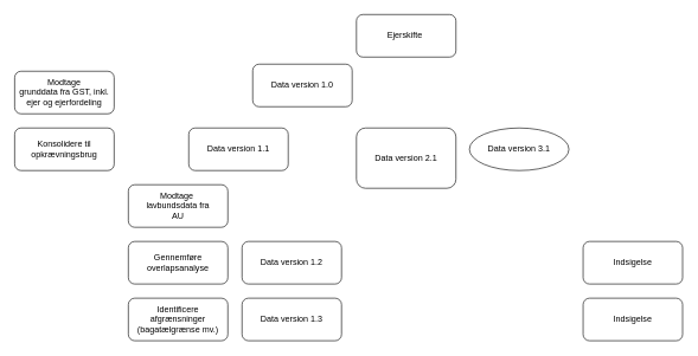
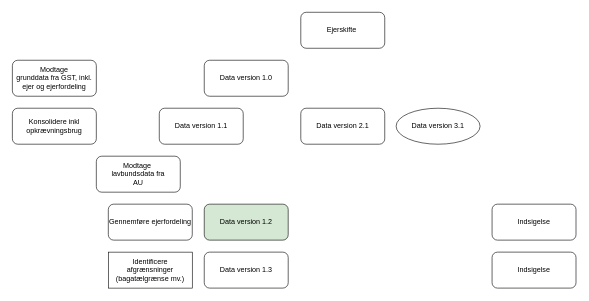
  <mxCell id="0" />
  <mxCell id="1" parent="0" />
  <mxCell id="2" value="Modtage&lt;div&gt;grunddata fra GST, inkl. ejer og ejerfordeling&lt;/div&gt;" style="rounded=1;whiteSpace=wrap;html=1;" parent="1" vertex="1"><mxGeometry x="20" y="100" width="140" height="60" as="geometry" /></mxCell>
- <mxCell id="3" value="Modtage&amp;nbsp;&lt;div&gt;lavbundsdata fra&lt;div&gt;AU&lt;/div&gt;&lt;/div&gt;" style="rounded=1;whiteSpace=wrap;html=1;" parent="1" vertex="1"><mxGeometry x="180" y="260" width="140" height="60" as="geometry" /></mxCell>
- <mxCell id="4" value="Identificere afgrænsninger&lt;div&gt;(bagatælgrænse mv.)&lt;/div&gt;" style="rounded=1;whiteSpace=wrap;html=1;" parent="1" vertex="1"><mxGeometry x="180" y="420" width="140" height="60" as="geometry" /></mxCell>
- <mxCell id="5" value="Gennemføre overlapsanalyse" style="rounded=1;whiteSpace=wrap;html=1;" parent="1" vertex="1"><mxGeometry x="180" y="340" width="140" height="60" as="geometry" /></mxCell>
- <mxCell id="6" value="Data version 1.2" style="rounded=1;whiteSpace=wrap;html=1;" parent="1" vertex="1"><mxGeometry x="340" y="340" width="140" height="60" as="geometry" /></mxCell>
+ <mxCell id="3" value="Modtage&amp;nbsp;&lt;div&gt;lavbundsdata fra&lt;div&gt;AU&lt;/div&gt;&lt;/div&gt;" style="rounded=1;whiteSpace=wrap;html=1;" parent="1" vertex="1"><mxGeometry x="160" y="260" width="140" height="60" as="geometry" /></mxCell>
+ <mxCell id="4" value="Identificere afgrænsninger&lt;div&gt;(bagatælgrænse mv.)&lt;/div&gt;" style="whiteSpace=wrap;html=1;rounded=0;" parent="1" vertex="1"><mxGeometry x="180" y="420" width="140" height="60" as="geometry" /></mxCell>
+ <mxCell id="5" value="Gennemføre ejerfordeling" style="rounded=1;whiteSpace=wrap;html=1;" parent="1" vertex="1"><mxGeometry x="180" y="340" width="140" height="60" as="geometry" /></mxCell>
+ <mxCell id="6" value="Data version 1.2" style="rounded=1;whiteSpace=wrap;html=1;fillColor=#d5e8d4;" parent="1" vertex="1"><mxGeometry x="340" y="340" width="140" height="60" as="geometry" /></mxCell>
  <mxCell id="7" value="Indsigelse" style="rounded=1;whiteSpace=wrap;html=1;" parent="1" vertex="1"><mxGeometry x="820" y="340" width="140" height="60" as="geometry" /></mxCell>
  <mxCell id="8" value="Indsigelse" style="rounded=1;whiteSpace=wrap;html=1;" parent="1" vertex="1"><mxGeometry x="820" y="420" width="140" height="60" as="geometry" /></mxCell>
- <mxCell id="9" value="Konsolidere til opkrævningsbrug" style="rounded=1;whiteSpace=wrap;html=1;" vertex="1" parent="1"><mxGeometry x="20" y="180" width="140" height="60" as="geometry" /></mxCell>
+ <mxCell id="9" value="Konsolidere inkl opkrævningsbrug" style="rounded=1;whiteSpace=wrap;html=1;" vertex="1" parent="1"><mxGeometry x="20" y="180" width="140" height="60" as="geometry" /></mxCell>
  <mxCell id="10" value="Ejerskifte&amp;nbsp;" style="rounded=1;whiteSpace=wrap;html=1;" vertex="1" parent="1"><mxGeometry x="501" y="20" width="140" height="60" as="geometry" /></mxCell>
- <mxCell id="11" value="Data version 1.0" style="rounded=1;whiteSpace=wrap;html=1;" vertex="1" parent="1"><mxGeometry x="355" y="90" width="140" height="60" as="geometry" /></mxCell>
+ <mxCell id="11" value="Data version 1.0" style="rounded=1;whiteSpace=wrap;html=1;" vertex="1" parent="1"><mxGeometry x="340" y="100" width="140" height="60" as="geometry" /></mxCell>
  <mxCell id="12" value="Data version 1.1" style="rounded=1;whiteSpace=wrap;html=1;" vertex="1" parent="1"><mxGeometry x="265" y="180" width="140" height="60" as="geometry" /></mxCell>
  <mxCell id="13" value="Data version 1.3" style="rounded=1;whiteSpace=wrap;html=1;" vertex="1" parent="1"><mxGeometry x="340" y="420" width="140" height="60" as="geometry" /></mxCell>
- <mxCell id="14" value="Data version 2.1" style="rounded=1;whiteSpace=wrap;html=1;" vertex="1" parent="1"><mxGeometry x="501" y="180" width="140" height="85" as="geometry" /></mxCell>
+ <mxCell id="14" value="Data version 2.1" style="rounded=1;whiteSpace=wrap;html=1;" vertex="1" parent="1"><mxGeometry x="501" y="180" width="140" height="60" as="geometry" /></mxCell>
  <mxCell id="15" value="Data version 3.1" style="ellipse;whiteSpace=wrap;html=1;" vertex="1" parent="1"><mxGeometry x="660" y="180" width="140" height="60" as="geometry" /></mxCell>
